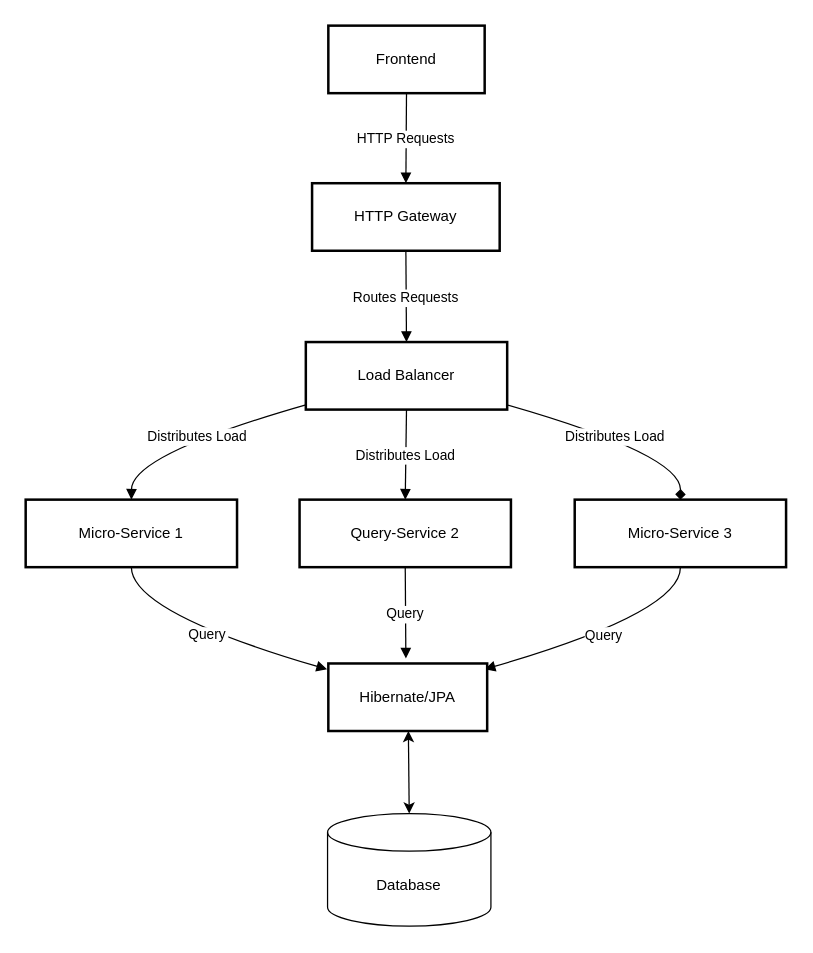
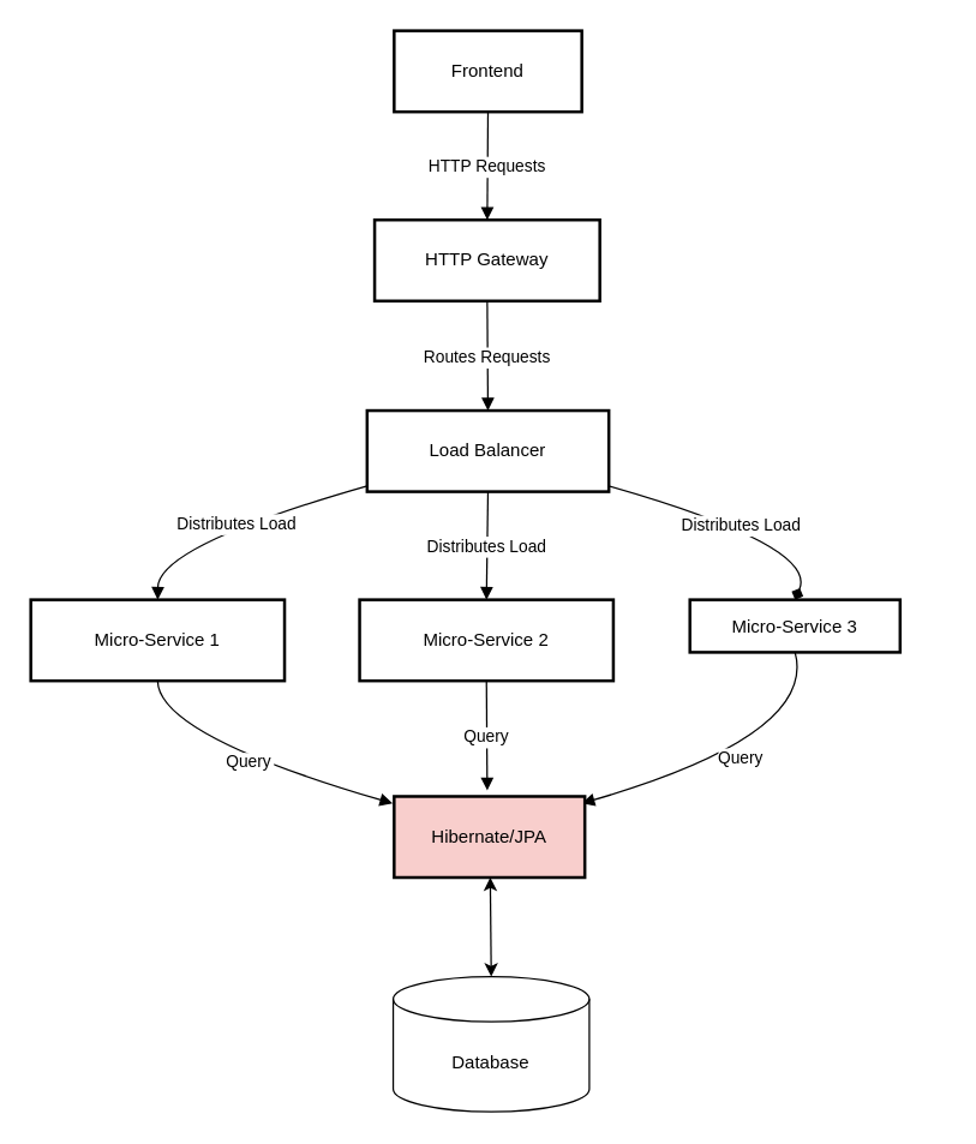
  <mxCell id="0" />
  <mxCell id="1" parent="0" />
  <mxCell id="2" value="Frontend" style="whiteSpace=wrap;strokeWidth=2;" parent="1" vertex="1"><mxGeometry x="262" y="20" width="125" height="54" as="geometry" /></mxCell>
  <mxCell id="3" value="HTTP Gateway" style="whiteSpace=wrap;strokeWidth=2;" parent="1" vertex="1"><mxGeometry x="249" y="146" width="150" height="54" as="geometry" /></mxCell>
  <mxCell id="4" value="Load Balancer" style="whiteSpace=wrap;strokeWidth=2;" parent="1" vertex="1"><mxGeometry x="244" y="273" width="161" height="54" as="geometry" /></mxCell>
  <mxCell id="5" value="Micro-Service 1" style="whiteSpace=wrap;strokeWidth=2;" parent="1" vertex="1"><mxGeometry x="20" y="399" width="169" height="54" as="geometry" /></mxCell>
- <mxCell id="6" value="Query-Service 2" style="whiteSpace=wrap;strokeWidth=2;" parent="1" vertex="1"><mxGeometry x="239" y="399" width="169" height="54" as="geometry" /></mxCell>
- <mxCell id="7" value="Micro-Service 3" style="whiteSpace=wrap;strokeWidth=2;" parent="1" vertex="1"><mxGeometry x="459" y="399" width="169" height="54" as="geometry" /></mxCell>
+ <mxCell id="6" value="Micro-Service 2" style="whiteSpace=wrap;strokeWidth=2;" parent="1" vertex="1"><mxGeometry x="239" y="399" width="169" height="54" as="geometry" /></mxCell>
+ <mxCell id="7" value="Micro-Service 3" style="whiteSpace=wrap;strokeWidth=2;" parent="1" vertex="1"><mxGeometry x="459" y="399" width="140" height="35" as="geometry" /></mxCell>
  <mxCell id="8" value="HTTP Requests" style="curved=1;startArrow=none;endArrow=block;exitX=0.5;exitY=1;entryX=0.5;entryY=0.01;" parent="1" source="2" target="3" edge="1"><mxGeometry relative="1" as="geometry"><Array as="points" /></mxGeometry></mxCell>
  <mxCell id="9" value="Routes Requests" style="curved=1;startArrow=none;endArrow=block;exitX=0.5;exitY=1.01;entryX=0.5;entryY=0;" parent="1" source="3" target="4" edge="1"><mxGeometry relative="1" as="geometry"><Array as="points" /></mxGeometry></mxCell>
  <mxCell id="10" value="Distributes Load" style="curved=1;startArrow=none;endArrow=block;exitX=0;exitY=0.93;entryX=0.5;entryY=0;" parent="1" source="4" target="5" edge="1"><mxGeometry relative="1" as="geometry"><Array as="points"><mxPoint x="105" y="363" /></Array></mxGeometry></mxCell>
  <mxCell id="11" value="Distributes Load" style="curved=1;startArrow=none;endArrow=block;exitX=0.5;exitY=1;entryX=0.5;entryY=0;" parent="1" source="4" target="6" edge="1"><mxGeometry relative="1" as="geometry"><Array as="points" /></mxGeometry></mxCell>
  <mxCell id="12" value="Distributes Load" style="curved=1;startArrow=none;endArrow=diamond;exitX=1;exitY=0.93;entryX=0.5;entryY=0;" parent="1" source="4" target="7" edge="1"><mxGeometry relative="1" as="geometry"><Array as="points"><mxPoint x="544" y="363" /></Array></mxGeometry></mxCell>
  <mxCell id="13" value="Query" style="curved=1;startArrow=none;endArrow=block;exitX=0.5;exitY=1;entryX=0;entryY=0.16;" parent="1" source="5" edge="1"><mxGeometry relative="1" as="geometry"><Array as="points"><mxPoint x="105" y="489" /></Array><mxPoint x="261" y="534.64" as="targetPoint" /></mxGeometry></mxCell>
  <mxCell id="14" value="Query" style="curved=1;startArrow=none;endArrow=block;exitX=0.5;exitY=1;entryX=0.5;entryY=-0.01;" parent="1" source="6" edge="1"><mxGeometry relative="1" as="geometry"><Array as="points" /><mxPoint x="324" y="526" as="targetPoint" /></mxGeometry></mxCell>
  <mxCell id="15" value="Query" style="curved=1;startArrow=none;endArrow=block;exitX=0.5;exitY=1;entryX=1;entryY=0.16;" parent="1" source="7" edge="1"><mxGeometry relative="1" as="geometry"><Array as="points"><mxPoint x="544" y="489" /></Array><mxPoint x="387" y="534.64" as="targetPoint" /></mxGeometry></mxCell>
  <mxCell id="16" value="Database" style="shape=cylinder3;whiteSpace=wrap;html=1;boundedLbl=1;backgroundOutline=1;size=15;" vertex="1" parent="1"><mxGeometry x="261.38" y="650" width="130.62" height="90" as="geometry" /></mxCell>
- <mxCell id="17" value="Hibernate/JPA" style="whiteSpace=wrap;strokeWidth=2;" vertex="1" parent="1"><mxGeometry x="262" y="530" width="127" height="54" as="geometry" /></mxCell>
+ <mxCell id="17" value="Hibernate/JPA" style="whiteSpace=wrap;strokeWidth=2;fillColor=#f8cecc;" vertex="1" parent="1"><mxGeometry x="262" y="530" width="127" height="54" as="geometry" /></mxCell>
  <mxCell id="18" value="" style="endArrow=classic;startArrow=classic;html=1;rounded=0;exitX=0.5;exitY=0;exitDx=0;exitDy=0;exitPerimeter=0;" edge="1" parent="1" source="16"><mxGeometry width="50" height="50" relative="1" as="geometry"><mxPoint x="499" y="470" as="sourcePoint" /><mxPoint x="326" y="584" as="targetPoint" /></mxGeometry></mxCell>
